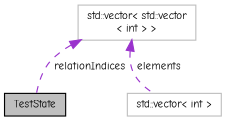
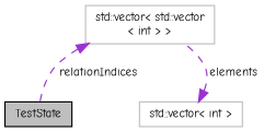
  digraph {
    fontname="Comic Neue"
    node [color=grey75 fillcolor=white fontname="Comic Neue" fontsize=10 shape=record style=filled]
    edge [color=darkorchid3 dir=back fontname="Comic Neue" fontsize=10 labelfontname=Helvetica labelfontsize=10 style=dashed]
    n1 [color=black fillcolor=grey75 fontcolor=black height=0.2 label=TestState width=0.4]
    n2 [height=0.2 label="std::vector\< std::vector\l\< int \> \>" width=0.4]
    n3 [height=0.2 label="std::vector\< int \>" width=0.4]
    n2 -> n1 [label=" relationIndices"]
-   n2 -> n3 [label=" elements"]
+   n3 -> n2 [label=" elements"]
  }
